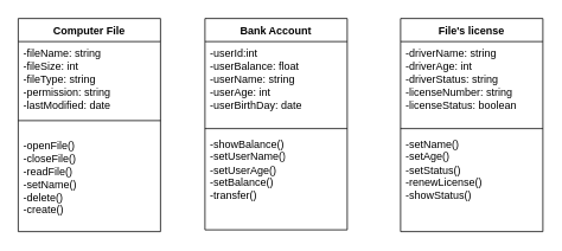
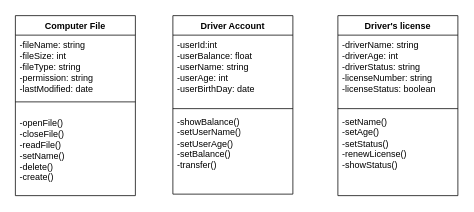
  <mxCell id="0" />
  <mxCell id="1" parent="0" />
  <mxCell id="2" value="Computer File" style="swimlane;fontStyle=1;align=center;verticalAlign=top;childLayout=stackLayout;horizontal=1;startSize=26;horizontalStack=0;resizeParent=1;resizeParentMax=0;resizeLast=0;collapsible=1;marginBottom=0;whiteSpace=wrap;html=1;" vertex="1" parent="1"><mxGeometry x="20" y="20" width="160" height="240" as="geometry" /></mxCell>
  <mxCell id="3" value="-fileName: string&lt;div&gt;-fileSize: int&lt;/div&gt;&lt;div&gt;-fileType: string&lt;/div&gt;&lt;div&gt;-permission: string&lt;/div&gt;&lt;div&gt;-lastModified: date&lt;/div&gt;" style="text;strokeColor=none;fillColor=none;align=left;verticalAlign=top;spacingLeft=4;spacingRight=4;overflow=hidden;rotatable=0;points=[[0,0.5],[1,0.5]];portConstraint=eastwest;whiteSpace=wrap;html=1;" vertex="1" parent="2"><mxGeometry y="26" width="160" height="74" as="geometry" /></mxCell>
  <mxCell id="4" value="" style="line;strokeWidth=1;fillColor=none;align=left;verticalAlign=middle;spacingTop=-1;spacingLeft=3;spacingRight=3;rotatable=0;labelPosition=right;points=[];portConstraint=eastwest;strokeColor=inherit;" vertex="1" parent="2"><mxGeometry y="100" width="160" height="30" as="geometry" /></mxCell>
  <mxCell id="5" value="-openFile()&lt;div&gt;-closeFile()&lt;/div&gt;&lt;div&gt;-readFile()&lt;/div&gt;&lt;div&gt;-setName()&lt;/div&gt;&lt;div&gt;-delete()&lt;/div&gt;&lt;div&gt;-create()&lt;/div&gt;" style="text;strokeColor=none;fillColor=none;align=left;verticalAlign=top;spacingLeft=4;spacingRight=4;overflow=hidden;rotatable=0;points=[[0,0.5],[1,0.5]];portConstraint=eastwest;whiteSpace=wrap;html=1;" vertex="1" parent="2"><mxGeometry y="130" width="160" height="110" as="geometry" /></mxCell>
- <mxCell id="6" value="Bank Account" style="swimlane;fontStyle=1;align=center;verticalAlign=top;childLayout=stackLayout;horizontal=1;startSize=26;horizontalStack=0;resizeParent=1;resizeParentMax=0;resizeLast=0;collapsible=1;marginBottom=0;whiteSpace=wrap;html=1;" vertex="1" parent="1"><mxGeometry x="230" y="20" width="160" height="238" as="geometry" /></mxCell>
+ <mxCell id="6" value="Driver Account" style="swimlane;fontStyle=1;align=center;verticalAlign=top;childLayout=stackLayout;horizontal=1;startSize=26;horizontalStack=0;resizeParent=1;resizeParentMax=0;resizeLast=0;collapsible=1;marginBottom=0;whiteSpace=wrap;html=1;" vertex="1" parent="1"><mxGeometry x="230" y="20" width="160" height="238" as="geometry" /></mxCell>
  <mxCell id="7" value="-userId:int&lt;div&gt;-userBalance: float&lt;/div&gt;&lt;div&gt;-userName: string&lt;/div&gt;&lt;div&gt;-userAge: int&lt;/div&gt;&lt;div&gt;-userBirthDay: date&lt;/div&gt;" style="text;strokeColor=none;fillColor=none;align=left;verticalAlign=top;spacingLeft=4;spacingRight=4;overflow=hidden;rotatable=0;points=[[0,0.5],[1,0.5]];portConstraint=eastwest;whiteSpace=wrap;html=1;" vertex="1" parent="6"><mxGeometry y="26" width="160" height="94" as="geometry" /></mxCell>
  <mxCell id="8" value="" style="line;strokeWidth=1;fillColor=none;align=left;verticalAlign=middle;spacingTop=-1;spacingLeft=3;spacingRight=3;rotatable=0;labelPosition=right;points=[];portConstraint=eastwest;strokeColor=inherit;" vertex="1" parent="6"><mxGeometry y="120" width="160" height="8" as="geometry" /></mxCell>
  <mxCell id="9" value="-showBalance()&lt;div&gt;-setUserName()&lt;/div&gt;&lt;div&gt;-setUserAge()&lt;/div&gt;&lt;div&gt;-setBalance()&lt;/div&gt;&lt;div&gt;-transfer()&lt;/div&gt;" style="text;strokeColor=none;fillColor=none;align=left;verticalAlign=top;spacingLeft=4;spacingRight=4;overflow=hidden;rotatable=0;points=[[0,0.5],[1,0.5]];portConstraint=eastwest;whiteSpace=wrap;html=1;" vertex="1" parent="6"><mxGeometry y="128" width="160" height="110" as="geometry" /></mxCell>
- <mxCell id="10" value="File's license" style="swimlane;fontStyle=1;align=center;verticalAlign=top;childLayout=stackLayout;horizontal=1;startSize=26;horizontalStack=0;resizeParent=1;resizeParentMax=0;resizeLast=0;collapsible=1;marginBottom=0;whiteSpace=wrap;html=1;" vertex="1" parent="1"><mxGeometry x="450" y="20" width="160" height="240" as="geometry" /></mxCell>
+ <mxCell id="10" value="Driver's license" style="swimlane;fontStyle=1;align=center;verticalAlign=top;childLayout=stackLayout;horizontal=1;startSize=26;horizontalStack=0;resizeParent=1;resizeParentMax=0;resizeLast=0;collapsible=1;marginBottom=0;whiteSpace=wrap;html=1;" vertex="1" parent="1"><mxGeometry x="450" y="20" width="160" height="240" as="geometry" /></mxCell>
  <mxCell id="11" value="-driverName: string&lt;div&gt;-driverAge: int&lt;/div&gt;&lt;div&gt;-driverStatus: string&lt;/div&gt;&lt;div&gt;-licenseNumber: string&lt;/div&gt;&lt;div&gt;-licenseStatus: boolean&lt;/div&gt;&lt;div&gt;&lt;br&gt;&lt;/div&gt;" style="text;strokeColor=none;fillColor=none;align=left;verticalAlign=top;spacingLeft=4;spacingRight=4;overflow=hidden;rotatable=0;points=[[0,0.5],[1,0.5]];portConstraint=eastwest;whiteSpace=wrap;html=1;" vertex="1" parent="10"><mxGeometry y="26" width="160" height="94" as="geometry" /></mxCell>
  <mxCell id="12" value="" style="line;strokeWidth=1;fillColor=none;align=left;verticalAlign=middle;spacingTop=-1;spacingLeft=3;spacingRight=3;rotatable=0;labelPosition=right;points=[];portConstraint=eastwest;strokeColor=inherit;" vertex="1" parent="10"><mxGeometry y="120" width="160" height="8" as="geometry" /></mxCell>
  <mxCell id="13" value="-setName()&lt;div&gt;-setAge()&lt;/div&gt;&lt;div&gt;-setStatus()&lt;/div&gt;&lt;div&gt;-renewLicense()&lt;/div&gt;&lt;div&gt;-showStatus()&lt;/div&gt;" style="text;strokeColor=none;fillColor=none;align=left;verticalAlign=top;spacingLeft=4;spacingRight=4;overflow=hidden;rotatable=0;points=[[0,0.5],[1,0.5]];portConstraint=eastwest;whiteSpace=wrap;html=1;" vertex="1" parent="10"><mxGeometry y="128" width="160" height="112" as="geometry" /></mxCell>
